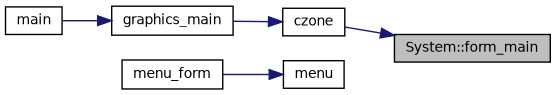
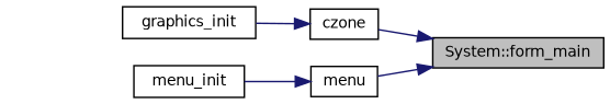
  digraph {
    rankdir=RL
    node [color=black fillcolor=white fontname=Helvetica fontsize=10 shape=record style=filled]
    edge [color=midnightblue dir=back fontname=Helvetica fontsize=10 labelfontname=Helvetica labelfontsize=10 style=solid]
    n1 [fillcolor=grey75 fontcolor=black height=0.2 label="System::form_main" width=0.4]
    n2 [height=0.2 label=czone width=0.4]
    n3 [height=0.2 label=menu width=0.4]
-   n4 [height=0.2 label=graphics_main width=0.4]
-   n5 [height=0.2 label=menu_form width=0.4]
-   n6 [height=0.2 label=main width=0.4]
+   n4 [height=0.2 label=graphics_init width=0.4]
+   n5 [height=0.2 label=menu_init width=0.4]
    n1 -> n2
+   n1 -> n3
    n2 -> n4
    n3 -> n5
-   n4 -> n6
  }
